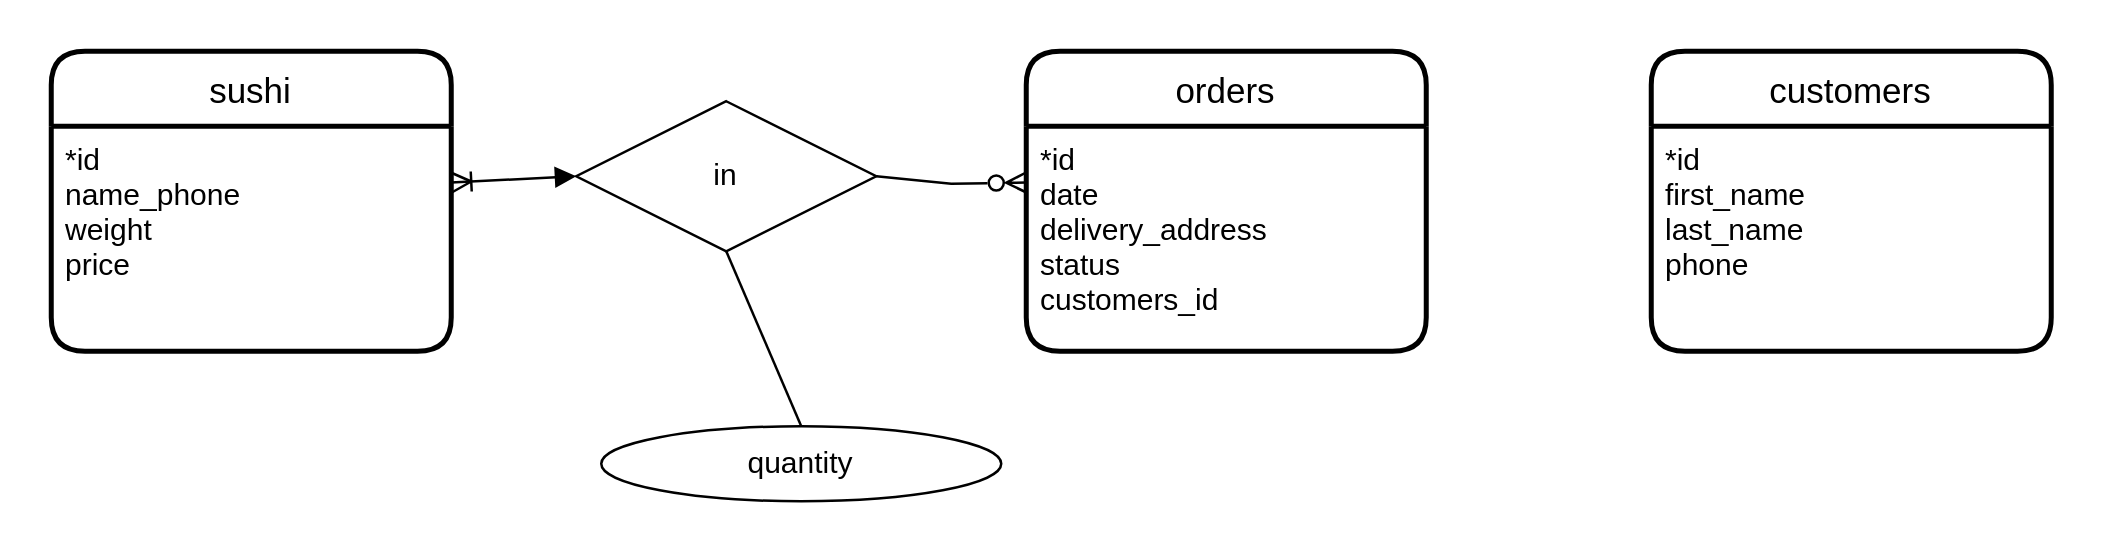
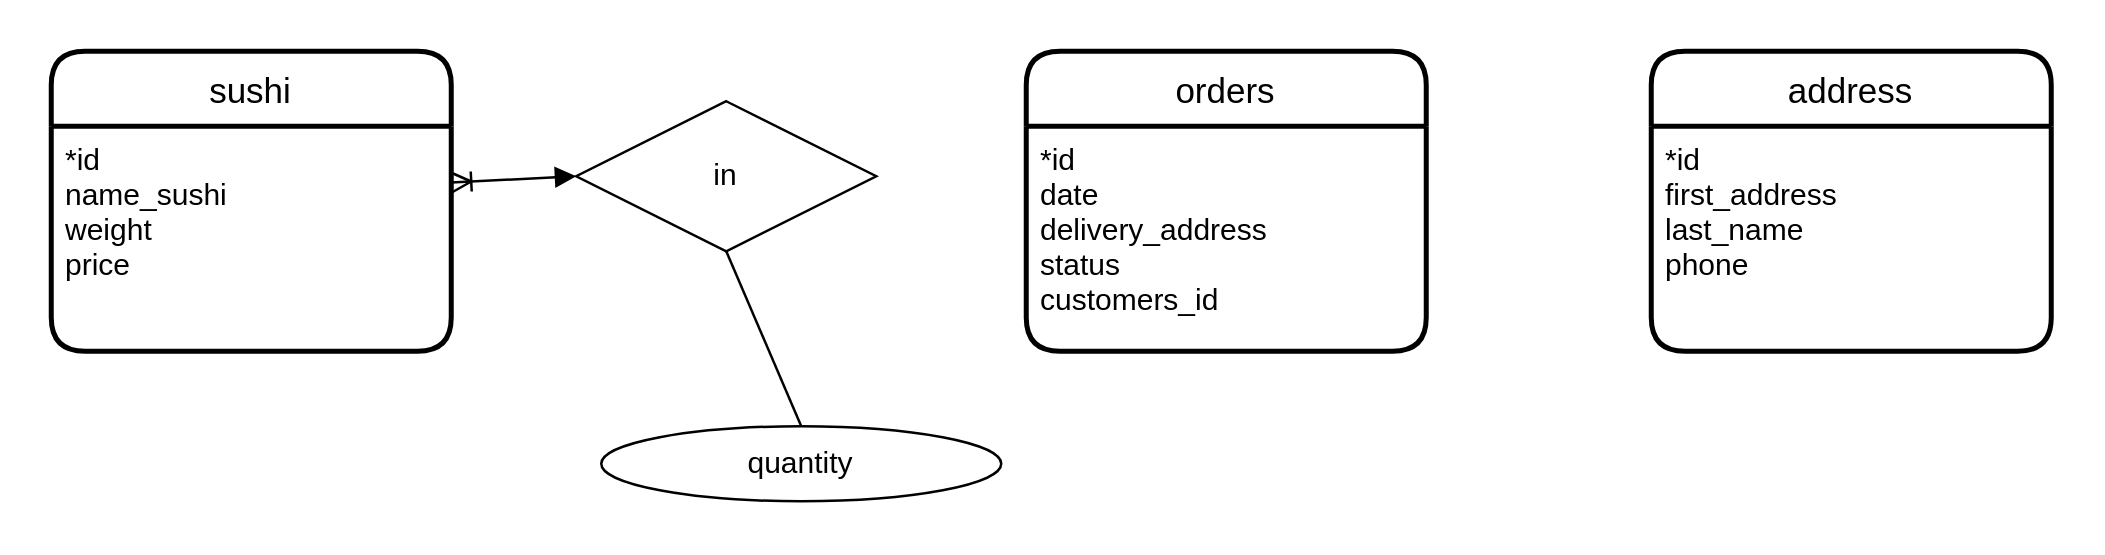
  <mxCell id="0" />
  <mxCell id="1" parent="0" />
  <mxCell id="2" value="orders" style="swimlane;childLayout=stackLayout;horizontal=1;startSize=30;horizontalStack=0;rounded=1;fontSize=14;fontStyle=0;strokeWidth=2;resizeParent=0;resizeLast=1;shadow=0;dashed=0;align=center;" parent="1" vertex="1"><mxGeometry x="410" y="20" width="160" height="120" as="geometry" /></mxCell>
  <mxCell id="3" value="*id&#10;date&#10;delivery_address&#10;status&#10;customers_id" style="align=left;strokeColor=none;fillColor=none;spacingLeft=4;fontSize=12;verticalAlign=top;resizable=0;rotatable=0;part=1;" parent="2" vertex="1"><mxGeometry y="30" width="160" height="90" as="geometry" /></mxCell>
  <mxCell id="4" value="sushi" style="swimlane;childLayout=stackLayout;horizontal=1;startSize=30;horizontalStack=0;rounded=1;fontSize=14;fontStyle=0;strokeWidth=2;resizeParent=0;resizeLast=1;shadow=0;dashed=0;align=center;" parent="1" vertex="1"><mxGeometry x="20" y="20" width="160" height="120" as="geometry" /></mxCell>
- <mxCell id="5" value="*id&#10;name_phone&#10;weight&#10;price" style="align=left;strokeColor=none;fillColor=none;spacingLeft=4;fontSize=12;verticalAlign=top;resizable=0;rotatable=0;part=1;" parent="4" vertex="1"><mxGeometry y="30" width="160" height="90" as="geometry" /></mxCell>
- <mxCell id="6" value="customers" style="swimlane;childLayout=stackLayout;horizontal=1;startSize=30;horizontalStack=0;rounded=1;fontSize=14;fontStyle=0;strokeWidth=2;resizeParent=0;resizeLast=1;shadow=0;dashed=0;align=center;" parent="1" vertex="1"><mxGeometry x="660" y="20" width="160" height="120" as="geometry" /></mxCell>
- <mxCell id="7" value="*id&#10;first_name&#10;last_name&#10;phone" style="align=left;strokeColor=none;fillColor=none;spacingLeft=4;fontSize=12;verticalAlign=top;resizable=0;rotatable=0;part=1;" parent="6" vertex="1"><mxGeometry y="30" width="160" height="90" as="geometry" /></mxCell>
+ <mxCell id="5" value="*id&#10;name_sushi&#10;weight&#10;price" style="align=left;strokeColor=none;fillColor=none;spacingLeft=4;fontSize=12;verticalAlign=top;resizable=0;rotatable=0;part=1;" parent="4" vertex="1"><mxGeometry y="30" width="160" height="90" as="geometry" /></mxCell>
+ <mxCell id="6" value="address" style="swimlane;childLayout=stackLayout;horizontal=1;startSize=30;horizontalStack=0;rounded=1;fontSize=14;fontStyle=0;strokeWidth=2;resizeParent=0;resizeLast=1;shadow=0;dashed=0;align=center;" parent="1" vertex="1"><mxGeometry x="660" y="20" width="160" height="120" as="geometry" /></mxCell>
+ <mxCell id="7" value="*id&#10;first_address&#10;last_name&#10;phone" style="align=left;strokeColor=none;fillColor=none;spacingLeft=4;fontSize=12;verticalAlign=top;resizable=0;rotatable=0;part=1;" parent="6" vertex="1"><mxGeometry y="30" width="160" height="90" as="geometry" /></mxCell>
  <mxCell id="8" value="&lt;span style=&quot;text-align: left;&quot;&gt;quantity&lt;/span&gt;" style="ellipse;whiteSpace=wrap;html=1;align=center;" parent="1" vertex="1"><mxGeometry x="240" y="170" width="160" height="30" as="geometry" /></mxCell>
  <mxCell id="9" value="in" style="shape=rhombus;perimeter=rhombusPerimeter;whiteSpace=wrap;html=1;align=center;" parent="1" vertex="1"><mxGeometry x="230" y="40" width="120" height="60" as="geometry" /></mxCell>
  <mxCell id="10" value="" style="endArrow=block;html=1;rounded=0;entryX=0;entryY=0.5;entryDx=0;entryDy=0;exitX=1;exitY=0.25;exitDx=0;exitDy=0;startArrow=ERoneToMany;startFill=0;" parent="1" source="5" target="9" edge="1"><mxGeometry relative="1" as="geometry"><mxPoint x="180" y="70" as="sourcePoint" /><mxPoint x="230" y="70" as="targetPoint" /></mxGeometry></mxCell>
- <mxCell id="11" value="" style="endArrow=ERzeroToMany;html=1;rounded=0;entryX=0;entryY=0.25;entryDx=0;entryDy=0;exitX=1;exitY=0.5;exitDx=0;exitDy=0;endFill=0;" parent="1" source="9" target="3" edge="1"><mxGeometry relative="1" as="geometry"><mxPoint x="340" y="69.5" as="sourcePoint" /><mxPoint x="500" y="69.5" as="targetPoint" /><Array as="points"><mxPoint x="380" y="73" /></Array></mxGeometry></mxCell>
  <mxCell id="12" value="" style="endArrow=none;html=1;rounded=0;entryX=0.5;entryY=0;entryDx=0;entryDy=0;" parent="1" target="8" edge="1"><mxGeometry relative="1" as="geometry"><mxPoint x="290" y="100" as="sourcePoint" /><mxPoint x="290" y="160" as="targetPoint" /></mxGeometry></mxCell>
